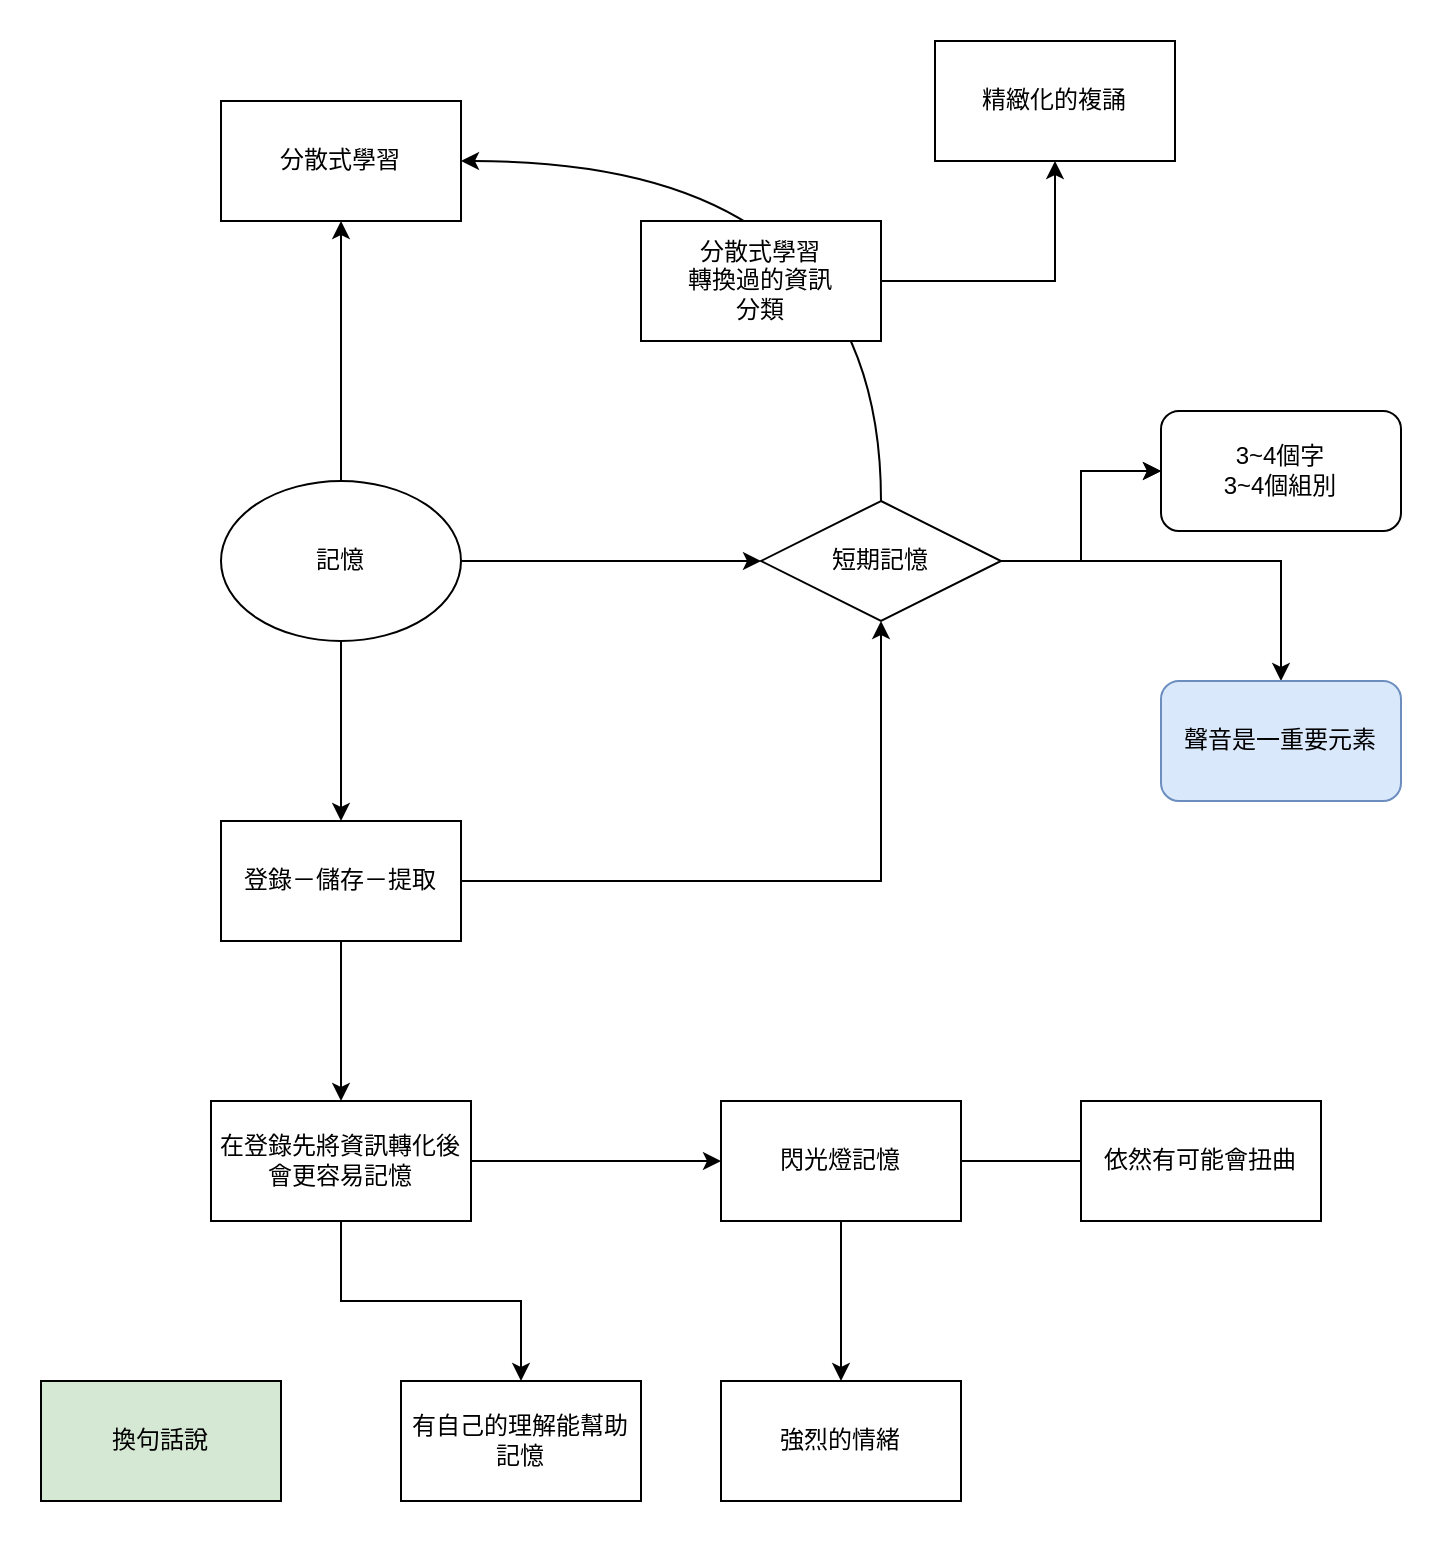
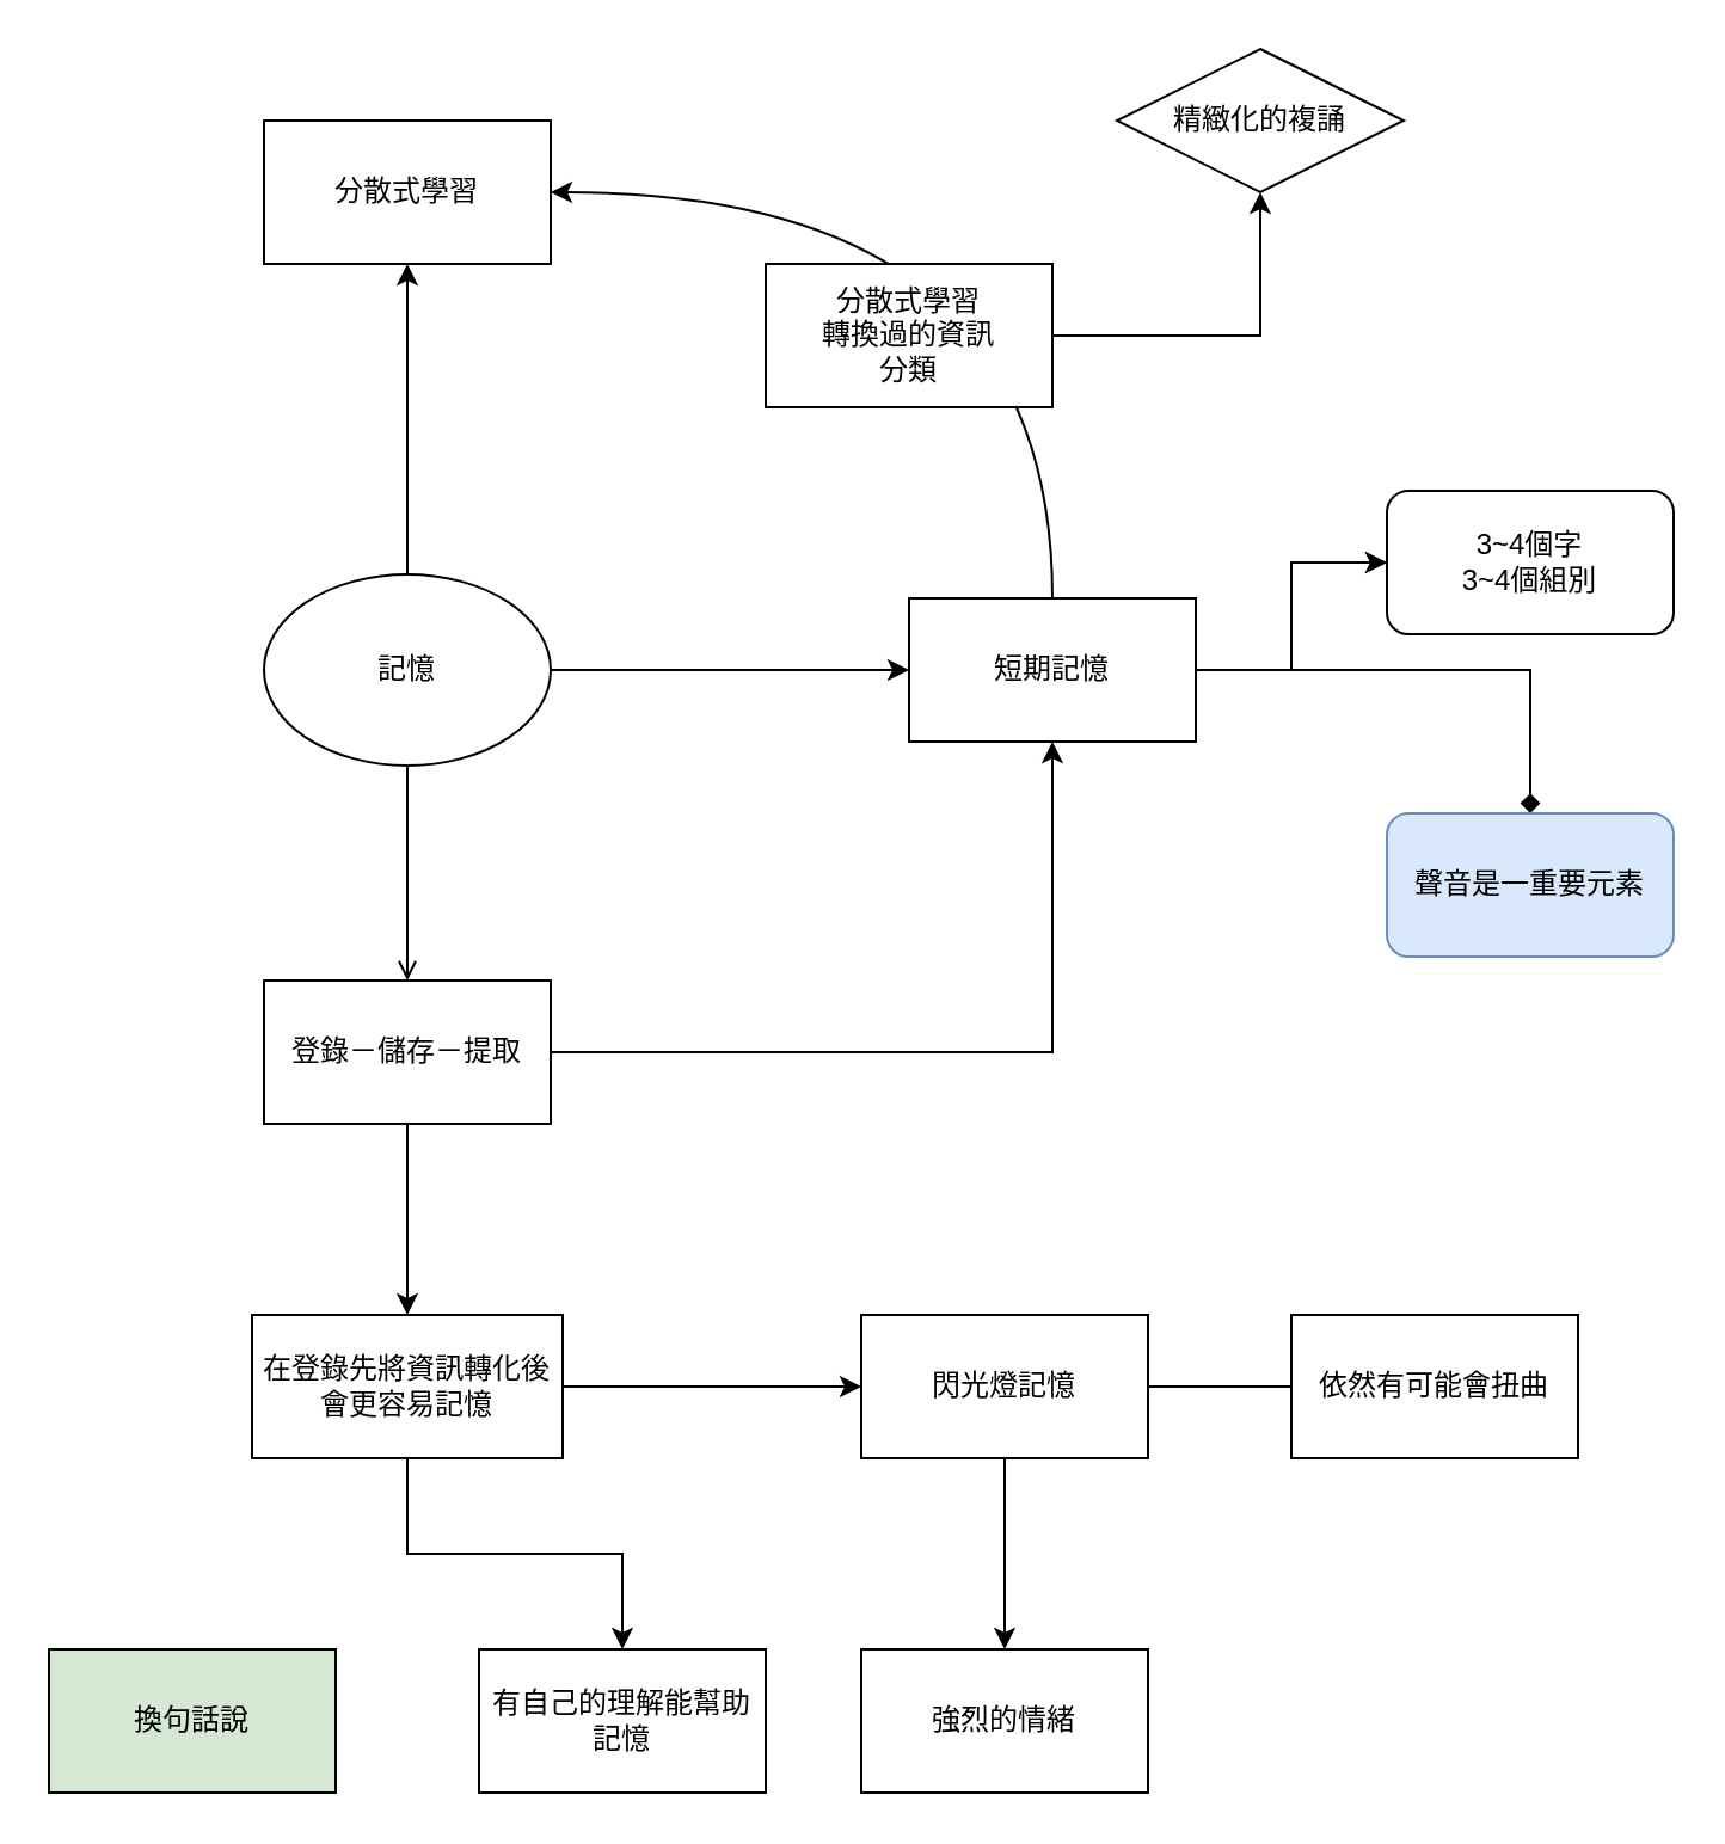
  <mxCell id="0" />
  <mxCell id="1" parent="0" />
- <mxCell id="2" value="" style="edgeStyle=orthogonalEdgeStyle;rounded=0;orthogonalLoop=1;jettySize=auto;html=1;" edge="1" parent="1" source="5" target="8"><mxGeometry relative="1" as="geometry" /></mxCell>
+ <mxCell id="2" value="" style="edgeStyle=orthogonalEdgeStyle;rounded=0;orthogonalLoop=1;jettySize=auto;html=1;endArrow=open;" edge="1" parent="1" source="5" target="8"><mxGeometry relative="1" as="geometry" /></mxCell>
  <mxCell id="3" value="" style="edgeStyle=orthogonalEdgeStyle;rounded=0;orthogonalLoop=1;jettySize=auto;html=1;" edge="1" parent="1" source="5" target="23"><mxGeometry relative="1" as="geometry" /></mxCell>
  <mxCell id="4" value="" style="edgeStyle=orthogonalEdgeStyle;rounded=0;orthogonalLoop=1;jettySize=auto;html=1;" edge="1" parent="1" source="5" target="24"><mxGeometry relative="1" as="geometry" /></mxCell>
  <mxCell id="5" value="記憶" style="ellipse;whiteSpace=wrap;html=1;" vertex="1" parent="1"><mxGeometry x="110" y="240" width="120" height="80" as="geometry" /></mxCell>
  <mxCell id="6" value="" style="edgeStyle=orthogonalEdgeStyle;rounded=0;orthogonalLoop=1;jettySize=auto;html=1;" edge="1" parent="1" source="8" target="11"><mxGeometry relative="1" as="geometry" /></mxCell>
  <mxCell id="7" value="" style="edgeStyle=orthogonalEdgeStyle;rounded=0;orthogonalLoop=1;jettySize=auto;html=1;" edge="1" parent="1" source="8" target="23"><mxGeometry relative="1" as="geometry" /></mxCell>
  <mxCell id="8" value="登錄－儲存－提取" style="whiteSpace=wrap;html=1;" vertex="1" parent="1"><mxGeometry x="110" y="410" width="120" height="60" as="geometry" /></mxCell>
  <mxCell id="9" value="" style="edgeStyle=orthogonalEdgeStyle;rounded=0;orthogonalLoop=1;jettySize=auto;html=1;" edge="1" parent="1" source="11" target="16"><mxGeometry relative="1" as="geometry" /></mxCell>
  <mxCell id="10" value="" style="edgeStyle=orthogonalEdgeStyle;rounded=0;orthogonalLoop=1;jettySize=auto;html=1;" edge="1" parent="1" source="11" target="13"><mxGeometry relative="1" as="geometry" /></mxCell>
  <mxCell id="11" value="在登錄先將資訊轉化後會更容易記憶" style="whiteSpace=wrap;html=1;" vertex="1" parent="1"><mxGeometry x="105" y="550" width="130" height="60" as="geometry" /></mxCell>
  <mxCell id="12" value="換句話說" style="whiteSpace=wrap;html=1;fillColor=#d5e8d4;" vertex="1" parent="1"><mxGeometry x="20" y="690" width="120" height="60" as="geometry" /></mxCell>
  <mxCell id="13" value="有自己的理解能幫助記憶" style="whiteSpace=wrap;html=1;" vertex="1" parent="1"><mxGeometry x="200" y="690" width="120" height="60" as="geometry" /></mxCell>
  <mxCell id="14" value="" style="edgeStyle=orthogonalEdgeStyle;rounded=0;orthogonalLoop=1;jettySize=auto;html=1;" edge="1" parent="1" source="16" target="17"><mxGeometry relative="1" as="geometry" /></mxCell>
  <mxCell id="15" value="" style="edgeStyle=orthogonalEdgeStyle;rounded=0;orthogonalLoop=1;jettySize=auto;html=1;endArrow=none;endFill=0;" edge="1" parent="1" source="16" target="18"><mxGeometry relative="1" as="geometry" /></mxCell>
  <mxCell id="16" value="閃光燈記憶" style="whiteSpace=wrap;html=1;" vertex="1" parent="1"><mxGeometry x="360" y="550" width="120" height="60" as="geometry" /></mxCell>
  <mxCell id="17" value="強烈的情緒" style="whiteSpace=wrap;html=1;" vertex="1" parent="1"><mxGeometry x="360" y="690" width="120" height="60" as="geometry" /></mxCell>
  <mxCell id="18" value="依然有可能會扭曲" style="whiteSpace=wrap;html=1;" vertex="1" parent="1"><mxGeometry x="540" y="550" width="120" height="60" as="geometry" /></mxCell>
  <mxCell id="19" value="" style="edgeStyle=orthogonalEdgeStyle;rounded=0;orthogonalLoop=1;jettySize=auto;html=1;" edge="1" parent="1" source="23" target="25"><mxGeometry relative="1" as="geometry" /></mxCell>
  <mxCell id="20" style="edgeStyle=orthogonalEdgeStyle;rounded=0;orthogonalLoop=1;jettySize=auto;html=1;exitX=0.5;exitY=0;exitDx=0;exitDy=0;entryX=1;entryY=0.5;entryDx=0;entryDy=0;curved=1;" edge="1" parent="1" source="23" target="24"><mxGeometry relative="1" as="geometry" /></mxCell>
  <mxCell id="21" value="" style="edgeStyle=orthogonalEdgeStyle;rounded=0;orthogonalLoop=1;jettySize=auto;html=1;" edge="1" parent="1" source="23" target="25"><mxGeometry relative="1" as="geometry" /></mxCell>
- <mxCell id="22" value="" style="edgeStyle=orthogonalEdgeStyle;rounded=0;orthogonalLoop=1;jettySize=auto;html=1;" edge="1" parent="1" source="23" target="28"><mxGeometry relative="1" as="geometry" /></mxCell>
- <mxCell id="23" value="短期記憶" style="rhombus;whiteSpace=wrap;html=1;" vertex="1" parent="1"><mxGeometry x="380" y="250" width="120" height="60" as="geometry" /></mxCell>
+ <mxCell id="22" value="" style="edgeStyle=orthogonalEdgeStyle;rounded=0;orthogonalLoop=1;jettySize=auto;html=1;endArrow=diamond;" edge="1" parent="1" source="23" target="28"><mxGeometry relative="1" as="geometry" /></mxCell>
+ <mxCell id="23" value="短期記憶" style="whiteSpace=wrap;html=1;" vertex="1" parent="1"><mxGeometry x="380" y="250" width="120" height="60" as="geometry" /></mxCell>
  <mxCell id="24" value="分散式學習" style="whiteSpace=wrap;html=1;" vertex="1" parent="1"><mxGeometry x="110" y="50" width="120" height="60" as="geometry" /></mxCell>
  <mxCell id="25" value="3~4個字&lt;div&gt;3~4個組別&lt;/div&gt;" style="rounded=1;whiteSpace=wrap;html=1;" vertex="1" parent="1"><mxGeometry x="580" y="205" width="120" height="60" as="geometry" /></mxCell>
  <mxCell id="26" value="" style="edgeStyle=orthogonalEdgeStyle;rounded=0;orthogonalLoop=1;jettySize=auto;html=1;" edge="1" parent="1" source="27" target="29"><mxGeometry relative="1" as="geometry" /></mxCell>
  <mxCell id="27" value="分散式學習&lt;div&gt;轉換過的資訊&lt;/div&gt;&lt;div&gt;分類&lt;/div&gt;" style="whiteSpace=wrap;html=1;" vertex="1" parent="1"><mxGeometry x="320" y="110" width="120" height="60" as="geometry" /></mxCell>
  <mxCell id="28" value="聲音是一重要元素" style="rounded=1;whiteSpace=wrap;html=1;fillColor=#dae8fc;strokeColor=#6c8ebf;" vertex="1" parent="1"><mxGeometry x="580" y="340" width="120" height="60" as="geometry" /></mxCell>
- <mxCell id="29" value="精緻化的複誦" style="whiteSpace=wrap;html=1;" vertex="1" parent="1"><mxGeometry x="467" y="20" width="120" height="60" as="geometry" /></mxCell>
+ <mxCell id="29" value="精緻化的複誦" style="rhombus;whiteSpace=wrap;html=1;" vertex="1" parent="1"><mxGeometry x="467" y="20" width="120" height="60" as="geometry" /></mxCell>
